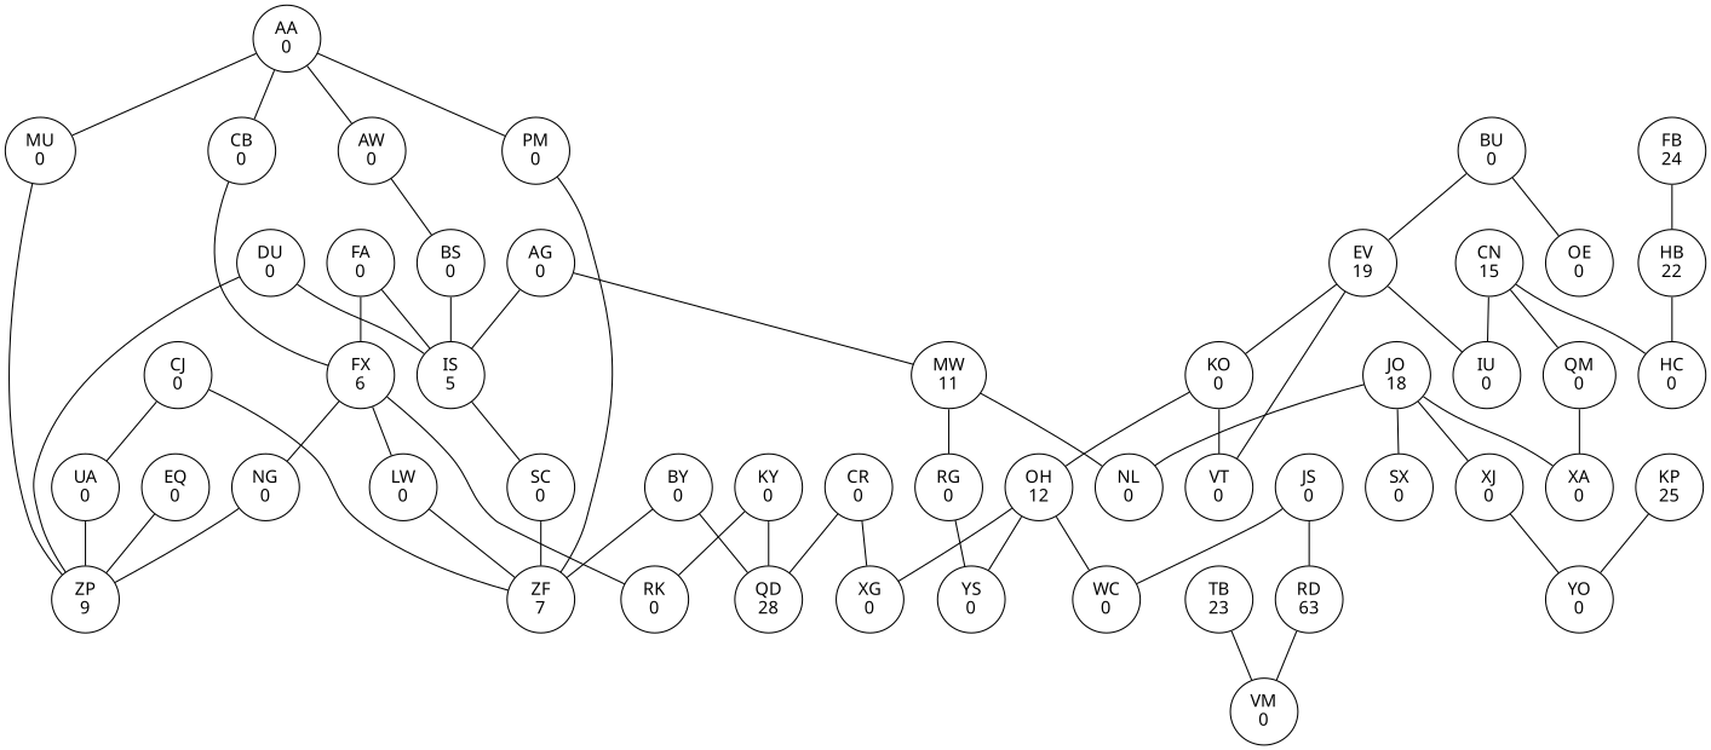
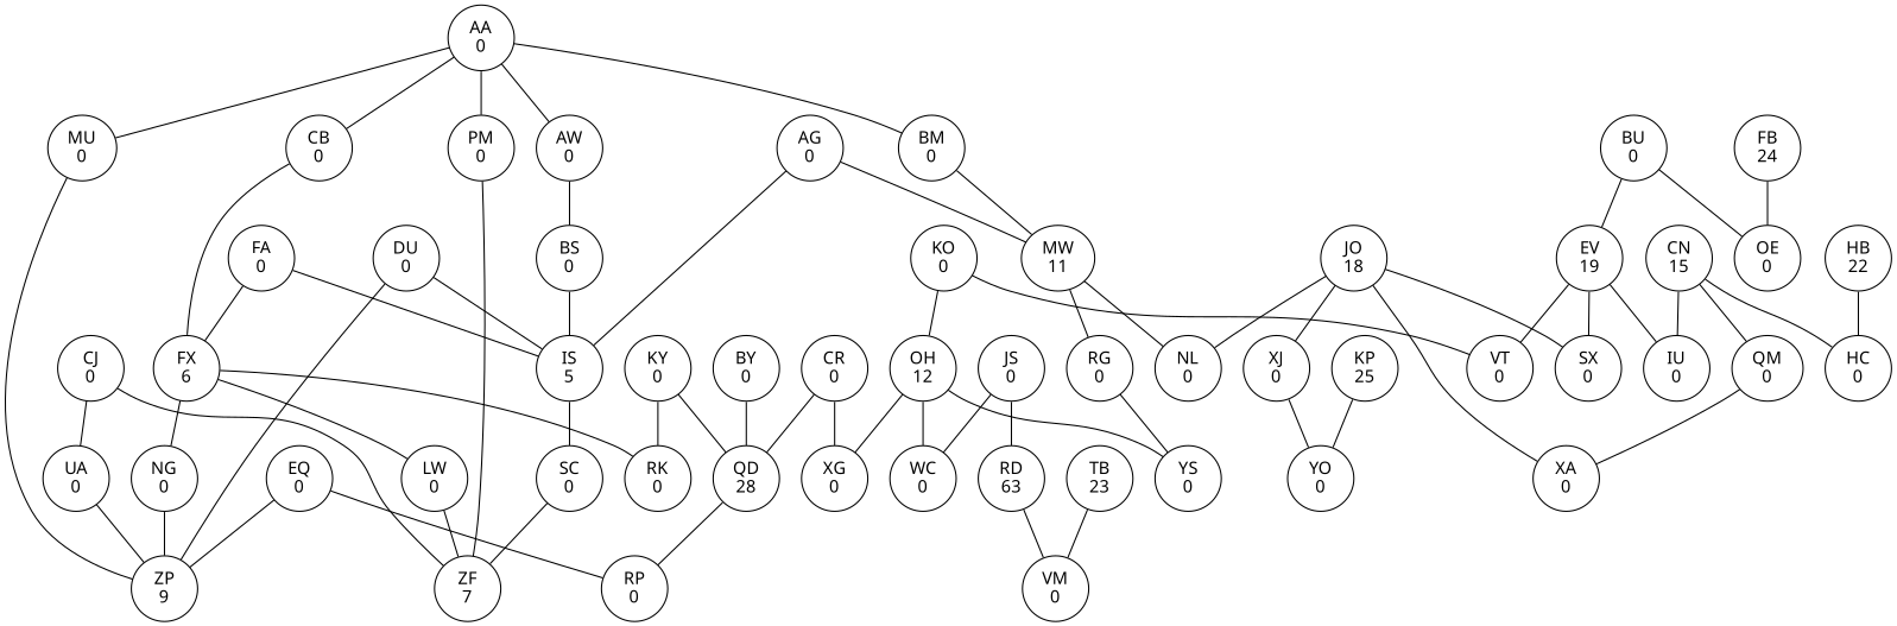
  graph {
    fontname="Noto Sans"
    node [fontname="Noto Sans"]
    edge [fontname="Noto Sans"]
    n1 [label="AA\n0"]
    n2 [label="MU\n0"]
    n3 [label="CB\n0"]
    n4 [label="PM\n0"]
    n5 [label="AW\n0"]
+   n6 [label="BM\n0"]
    n7 [label="ZP\n9"]
    n8 [label="FX\n6"]
    n9 [label="ZF\n7"]
    n10 [label="BS\n0"]
    n11 [label="MW\n11"]
    n12 [label="XG\n0"]
    n13 [label="RD\n63"]
    n14 [label="VM\n0"]
    n15 [label="XJ\n0"]
    n16 [label="YO\n0"]
    n17 [label="CJ\n0"]
    n18 [label="UA\n0"]
    n19 [label="EQ\n0"]
+   n20 [label="RP\n0"]
    n21 [label="IU\n0"]
    n22 [label="QM\n0"]
    n23 [label="XA\n0"]
    n24 [label="WC\n0"]
    n25 [label="RG\n0"]
    n26 [label="NL\n0"]
    n27 [label="YS\n0"]
    n28 [label="OH\n12"]
    n29 [label="QD\n28"]
    n30 [label="OE\n0"]
    n31 [label="RK\n0"]
    n32 [label="NG\n0"]
    n33 [label="LW\n0"]
    n34 [label="TB\n23"]
    n35 [label="KO\n0"]
    n36 [label="VT\n0"]
    n37 [label="BU\n0"]
    n38 [label="EV\n19"]
    n39 [label="SX\n0"]
    n40 [label="JO\n18"]
    n41 [label="AG\n0"]
    n42 [label="IS\n5"]
    n43 [label="SC\n0"]
    n44 [label="KY\n0"]
    n45 [label="FB\n24"]
    n46 [label="DU\n0"]
    n47 [label="HC\n0"]
    n48 [label="HB\n22"]
    n49 [label="JS\n0"]
    n50 [label="FA\n0"]
    n51 [label="CN\n15"]
    n52 [label="KP\n25"]
    n53 [label="CR\n0"]
    n54 [label="BY\n0"]
    n1 -- n2
    n1 -- n3
    n1 -- n4
    n1 -- n5
+   n1 -- n6
    n2 -- n7
    n3 -- n8
    n4 -- n9
    n5 -- n10
+   n6 -- n11
    n8 -- n31
    n8 -- n32
    n8 -- n33
    n10 -- n42
    n11 -- n25
    n11 -- n26
    n13 -- n14
    n15 -- n16
    n17 -- n9
    n17 -- n18
    n18 -- n7
    n19 -- n7
+   n19 -- n20
    n22 -- n23
    n25 -- n27
    n28 -- n12
    n28 -- n24
    n28 -- n27
+   n29 -- n20
    n32 -- n7
    n33 -- n9
    n34 -- n14
    n35 -- n28
    n35 -- n36
    n37 -- n30
    n37 -- n38
    n38 -- n21
    n38 -- n36
-   n38 -- n35
+   n38 -- n39
    n40 -- n15
    n40 -- n23
    n40 -- n26
    n40 -- n39
    n41 -- n11
    n41 -- n42
    n42 -- n43
    n43 -- n9
    n44 -- n29
    n44 -- n31
-   n45 -- n48
+   n45 -- n30
    n46 -- n7
    n46 -- n42
    n48 -- n47
    n49 -- n13
    n49 -- n24
    n50 -- n8
    n50 -- n42
    n51 -- n21
    n51 -- n22
    n51 -- n47
    n52 -- n16
    n53 -- n12
    n53 -- n29
-   n54 -- n9
    n54 -- n29
  }
